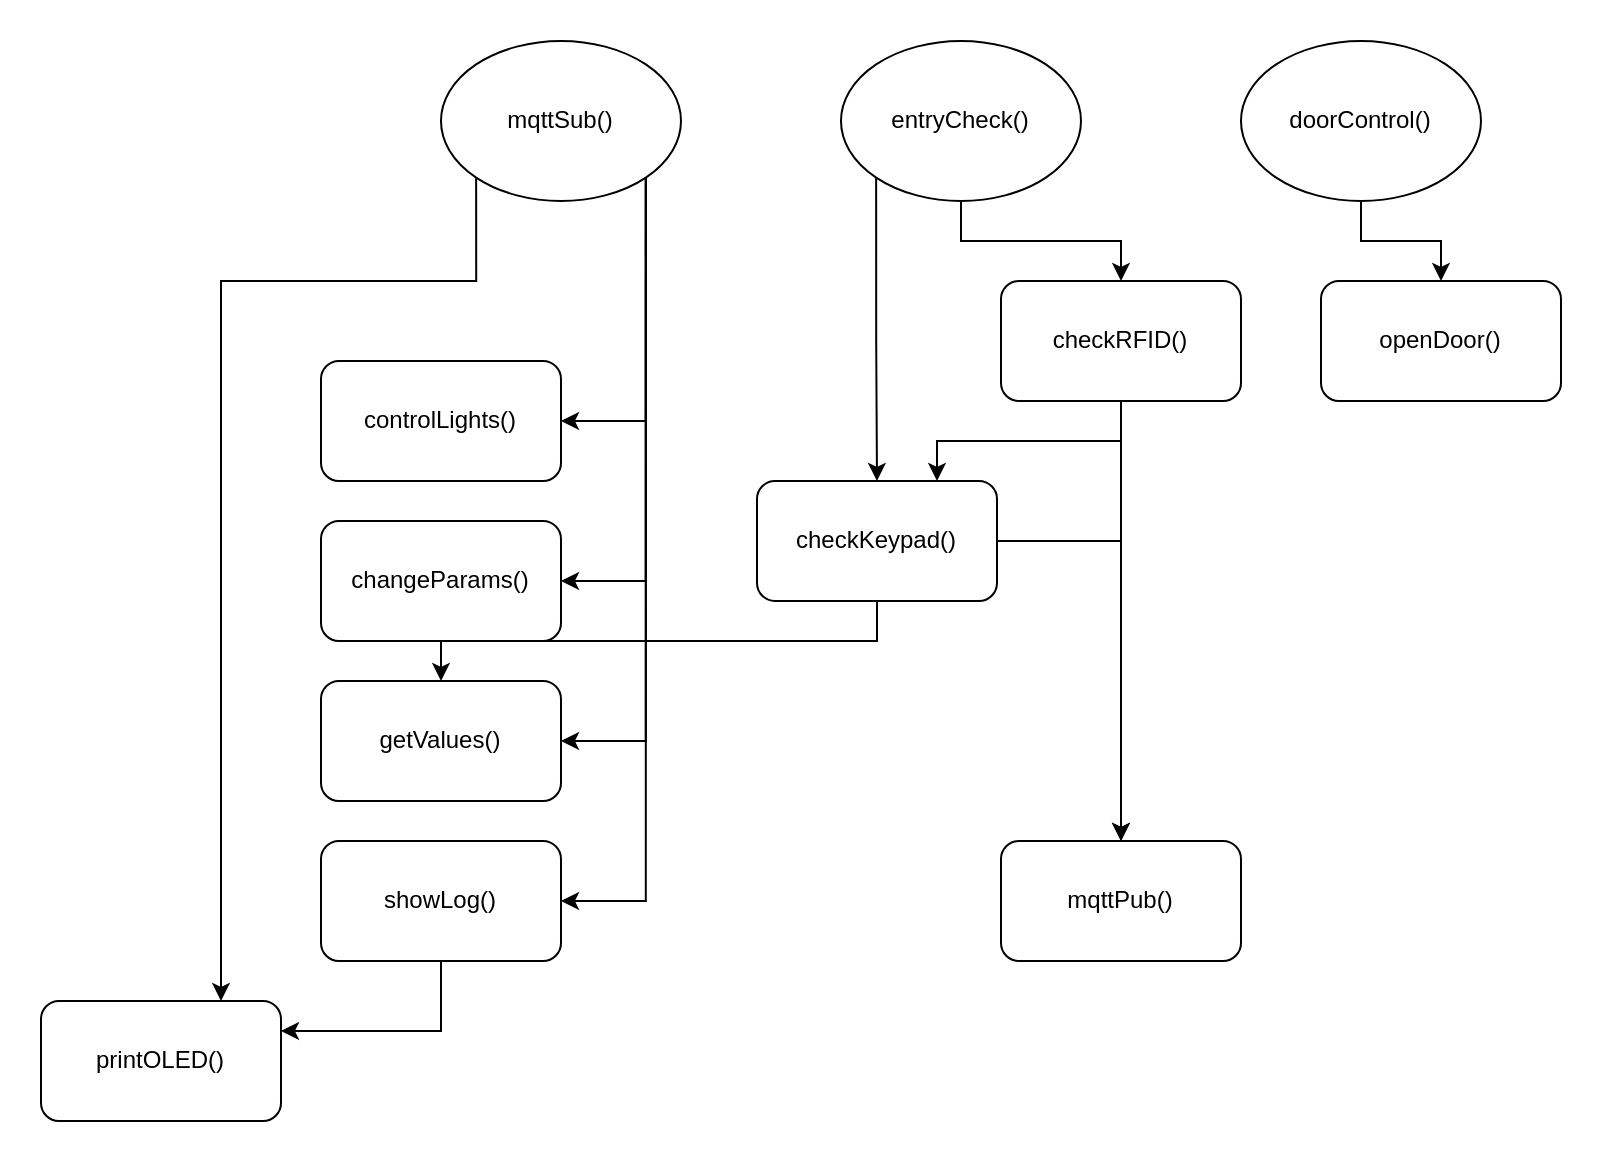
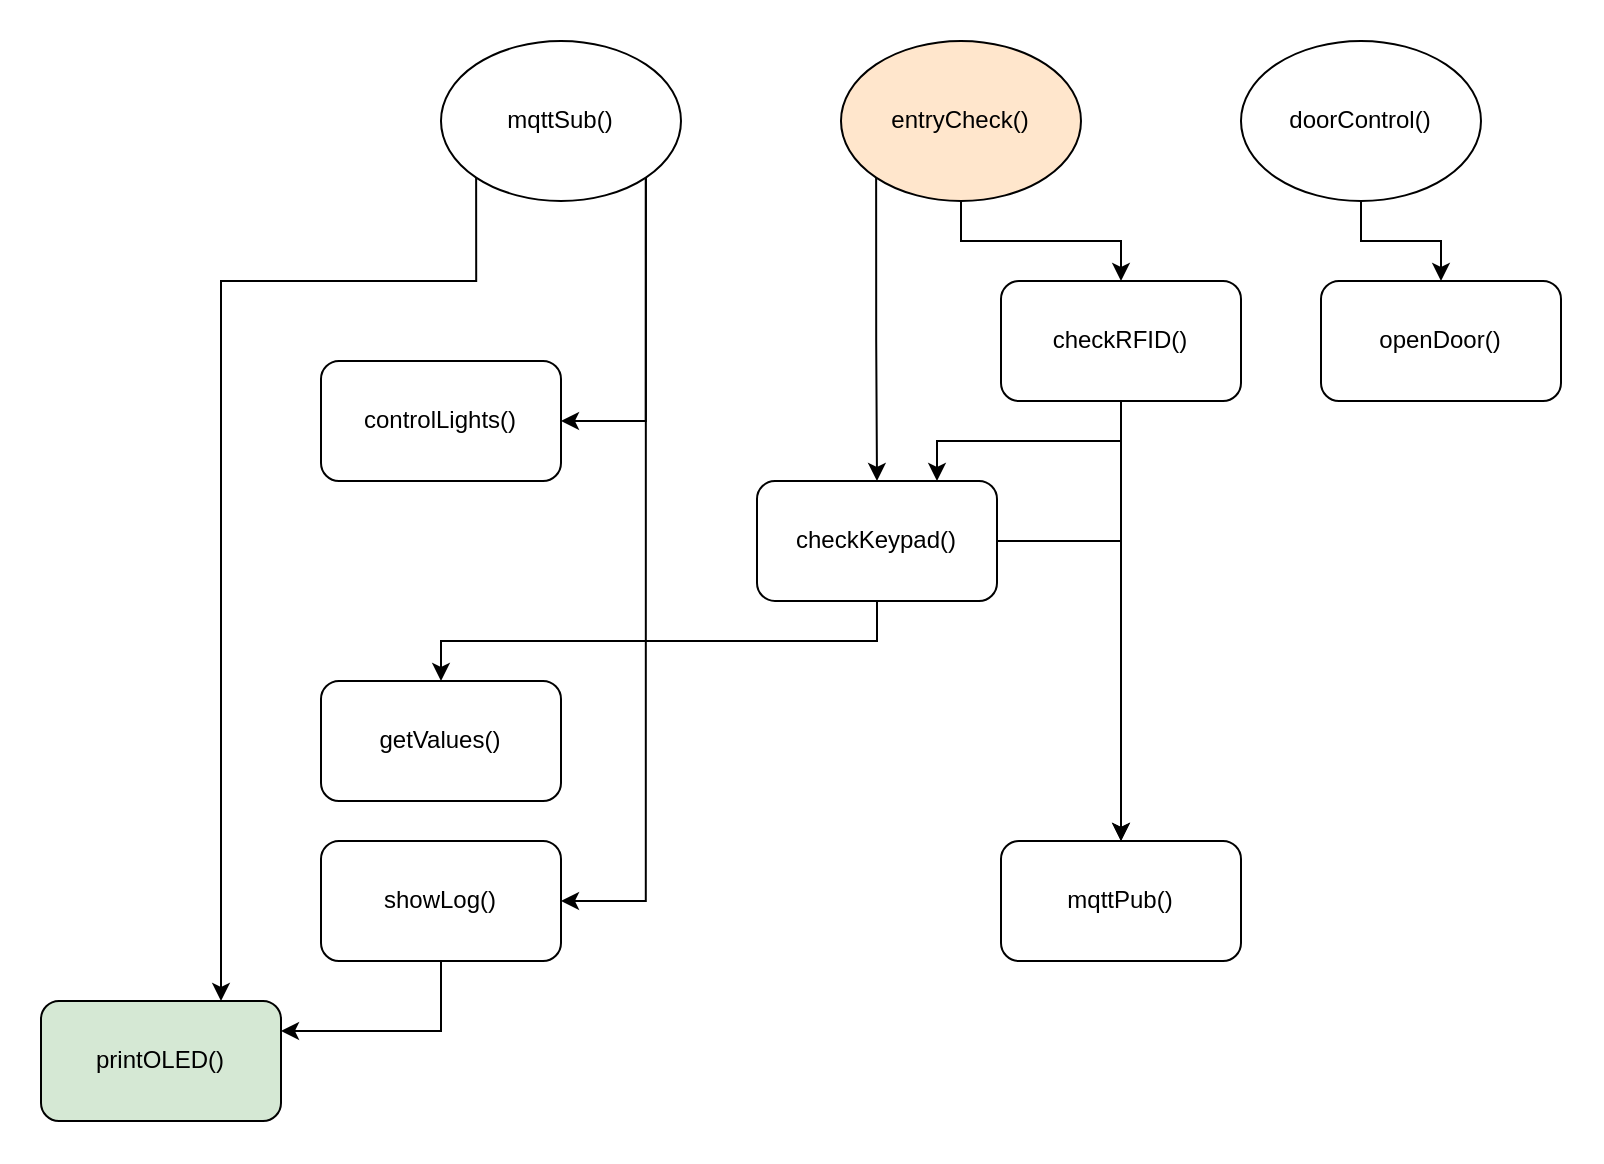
  <mxCell id="0" />
  <mxCell id="1" parent="0" />
  <mxCell id="2" style="edgeStyle=orthogonalEdgeStyle;rounded=0;orthogonalLoop=1;jettySize=auto;html=1;exitX=0;exitY=1;exitDx=0;exitDy=0;entryX=0.75;entryY=0;entryDx=0;entryDy=0;" edge="1" parent="1" source="7" target="13"><mxGeometry relative="1" as="geometry"><Array as="points"><mxPoint x="238" y="140" /><mxPoint x="110" y="140" /></Array></mxGeometry></mxCell>
  <mxCell id="3" style="edgeStyle=orthogonalEdgeStyle;rounded=0;orthogonalLoop=1;jettySize=auto;html=1;exitX=1;exitY=1;exitDx=0;exitDy=0;entryX=1;entryY=0.5;entryDx=0;entryDy=0;" edge="1" parent="1" source="7" target="14"><mxGeometry relative="1" as="geometry" /></mxCell>
- <mxCell id="4" style="edgeStyle=orthogonalEdgeStyle;rounded=0;orthogonalLoop=1;jettySize=auto;html=1;exitX=1;exitY=1;exitDx=0;exitDy=0;entryX=1;entryY=0.5;entryDx=0;entryDy=0;" edge="1" parent="1" source="7" target="15"><mxGeometry relative="1" as="geometry" /></mxCell>
- <mxCell id="5" style="edgeStyle=orthogonalEdgeStyle;rounded=0;orthogonalLoop=1;jettySize=auto;html=1;exitX=1;exitY=1;exitDx=0;exitDy=0;entryX=1;entryY=0.5;entryDx=0;entryDy=0;" edge="1" parent="1" source="7" target="16"><mxGeometry relative="1" as="geometry" /></mxCell>
  <mxCell id="6" style="edgeStyle=orthogonalEdgeStyle;rounded=0;orthogonalLoop=1;jettySize=auto;html=1;exitX=1;exitY=1;exitDx=0;exitDy=0;entryX=1;entryY=0.5;entryDx=0;entryDy=0;" edge="1" parent="1" source="7" target="26"><mxGeometry relative="1" as="geometry" /></mxCell>
  <mxCell id="7" value="mqttSub()" style="ellipse;whiteSpace=wrap;html=1;" vertex="1" parent="1"><mxGeometry x="220" y="20" width="120" height="80" as="geometry" /></mxCell>
  <mxCell id="8" style="edgeStyle=orthogonalEdgeStyle;rounded=0;orthogonalLoop=1;jettySize=auto;html=1;exitX=0.5;exitY=1;exitDx=0;exitDy=0;entryX=0.5;entryY=0;entryDx=0;entryDy=0;" edge="1" parent="1" source="10" target="19"><mxGeometry relative="1" as="geometry" /></mxCell>
  <mxCell id="9" style="edgeStyle=orthogonalEdgeStyle;rounded=0;orthogonalLoop=1;jettySize=auto;html=1;exitX=0;exitY=1;exitDx=0;exitDy=0;entryX=0.5;entryY=0;entryDx=0;entryDy=0;" edge="1" parent="1" source="10" target="22"><mxGeometry relative="1" as="geometry" /></mxCell>
- <mxCell id="10" value="entryCheck()" style="ellipse;whiteSpace=wrap;html=1;" vertex="1" parent="1"><mxGeometry x="420" y="20" width="120" height="80" as="geometry" /></mxCell>
+ <mxCell id="10" value="entryCheck()" style="ellipse;whiteSpace=wrap;html=1;fillColor=#ffe6cc;" vertex="1" parent="1"><mxGeometry x="420" y="20" width="120" height="80" as="geometry" /></mxCell>
  <mxCell id="11" style="edgeStyle=orthogonalEdgeStyle;rounded=0;orthogonalLoop=1;jettySize=auto;html=1;exitX=0.5;exitY=1;exitDx=0;exitDy=0;entryX=0.5;entryY=0;entryDx=0;entryDy=0;" edge="1" parent="1" source="12" target="23"><mxGeometry relative="1" as="geometry" /></mxCell>
  <mxCell id="12" value="doorControl()" style="ellipse;whiteSpace=wrap;html=1;" vertex="1" parent="1"><mxGeometry x="620" y="20" width="120" height="80" as="geometry" /></mxCell>
- <mxCell id="13" value="printOLED()" style="rounded=1;whiteSpace=wrap;html=1;" vertex="1" parent="1"><mxGeometry x="20" y="500" width="120" height="60" as="geometry" /></mxCell>
+ <mxCell id="13" value="printOLED()" style="rounded=1;whiteSpace=wrap;html=1;fillColor=#d5e8d4;" vertex="1" parent="1"><mxGeometry x="20" y="500" width="120" height="60" as="geometry" /></mxCell>
  <mxCell id="14" value="controlLights()" style="rounded=1;whiteSpace=wrap;html=1;" vertex="1" parent="1"><mxGeometry x="160" y="180" width="120" height="60" as="geometry" /></mxCell>
- <mxCell id="15" value="changeParams()" style="rounded=1;whiteSpace=wrap;html=1;" vertex="1" parent="1"><mxGeometry x="160" y="260" width="120" height="60" as="geometry" /></mxCell>
  <mxCell id="16" value="getValues()" style="rounded=1;whiteSpace=wrap;html=1;" vertex="1" parent="1"><mxGeometry x="160" y="340" width="120" height="60" as="geometry" /></mxCell>
  <mxCell id="17" style="edgeStyle=orthogonalEdgeStyle;rounded=0;orthogonalLoop=1;jettySize=auto;html=1;exitX=0.5;exitY=1;exitDx=0;exitDy=0;entryX=0.75;entryY=0;entryDx=0;entryDy=0;" edge="1" parent="1" source="19" target="22"><mxGeometry relative="1" as="geometry" /></mxCell>
  <mxCell id="18" style="edgeStyle=orthogonalEdgeStyle;rounded=0;orthogonalLoop=1;jettySize=auto;html=1;exitX=0.5;exitY=1;exitDx=0;exitDy=0;entryX=0.5;entryY=0;entryDx=0;entryDy=0;" edge="1" parent="1" source="19" target="24"><mxGeometry relative="1" as="geometry" /></mxCell>
  <mxCell id="19" value="checkRFID()" style="rounded=1;whiteSpace=wrap;html=1;" vertex="1" parent="1"><mxGeometry x="500" y="140" width="120" height="60" as="geometry" /></mxCell>
  <mxCell id="20" style="edgeStyle=orthogonalEdgeStyle;rounded=0;orthogonalLoop=1;jettySize=auto;html=1;exitX=1;exitY=0.5;exitDx=0;exitDy=0;entryX=0.5;entryY=0;entryDx=0;entryDy=0;" edge="1" parent="1" source="22" target="24"><mxGeometry relative="1" as="geometry" /></mxCell>
  <mxCell id="21" style="edgeStyle=orthogonalEdgeStyle;rounded=0;orthogonalLoop=1;jettySize=auto;html=1;exitX=0.5;exitY=1;exitDx=0;exitDy=0;" edge="1" parent="1" source="22" target="16"><mxGeometry relative="1" as="geometry" /></mxCell>
  <mxCell id="22" value="checkKeypad()" style="rounded=1;whiteSpace=wrap;html=1;" vertex="1" parent="1"><mxGeometry x="378" y="240" width="120" height="60" as="geometry" /></mxCell>
  <mxCell id="23" value="openDoor()" style="rounded=1;whiteSpace=wrap;html=1;" vertex="1" parent="1"><mxGeometry x="660" y="140" width="120" height="60" as="geometry" /></mxCell>
  <mxCell id="24" value="mqttPub()" style="rounded=1;whiteSpace=wrap;html=1;" vertex="1" parent="1"><mxGeometry x="500" y="420" width="120" height="60" as="geometry" /></mxCell>
  <mxCell id="25" style="edgeStyle=orthogonalEdgeStyle;rounded=0;orthogonalLoop=1;jettySize=auto;html=1;exitX=0.5;exitY=1;exitDx=0;exitDy=0;entryX=1;entryY=0.25;entryDx=0;entryDy=0;" edge="1" parent="1" source="26" target="13"><mxGeometry relative="1" as="geometry" /></mxCell>
  <mxCell id="26" value="showLog()" style="rounded=1;whiteSpace=wrap;html=1;" vertex="1" parent="1"><mxGeometry x="160" y="420" width="120" height="60" as="geometry" /></mxCell>
